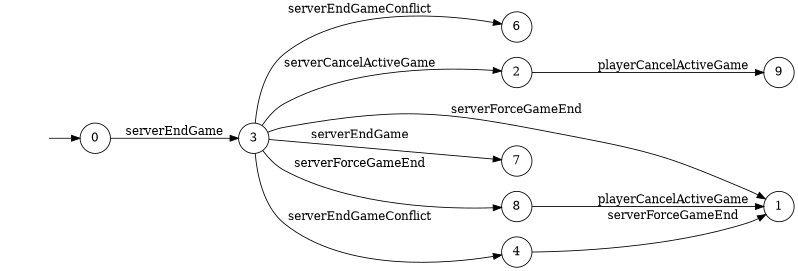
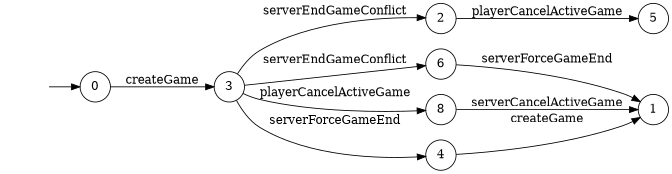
  digraph {
    rankdir=LR
    node [shape=circle]
    "" [shape=plaintext]
    n2 [label=0]
    n3 [label=3]
    n4 [label=6]
    n5 [label=1]
    n6 [label=2]
-   n7 [label=9]
-   n8 [label=7]
+   n7 [label=5]
    n9 [label=4]
    n10 [label=8]
    "" -> n2
-   n2 -> n3 [label=serverEndGame]
+   n2 -> n3 [label=createGame]
    n3 -> n4 [label=serverEndGameConflict]
-   n3 -> n6 [label=serverCancelActiveGame]
-   n3 -> n8 [label=serverEndGame]
-   n3 -> n9 [label=serverEndGameConflict]
-   n3 -> n10 [label=serverForceGameEnd]
-   n3 -> n5 [label=serverForceGameEnd]
+   n3 -> n6 [label=serverEndGameConflict]
+   n3 -> n9 [label=serverForceGameEnd]
+   n3 -> n10 [label=playerCancelActiveGame]
+   n4 -> n5 [label=serverForceGameEnd]
    n6 -> n7 [label=playerCancelActiveGame]
-   n9 -> n5 [label=serverForceGameEnd]
-   n10 -> n5 [label=playerCancelActiveGame]
+   n9 -> n5 [label=createGame]
+   n10 -> n5 [label=serverCancelActiveGame]
  }
